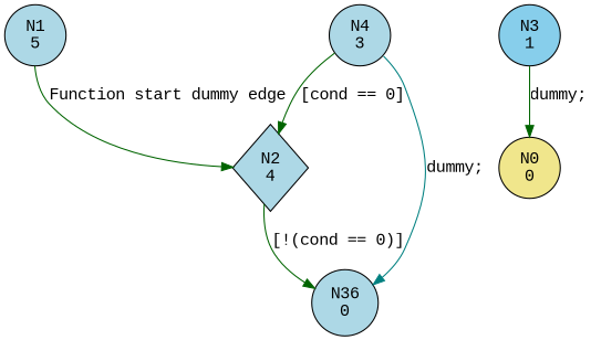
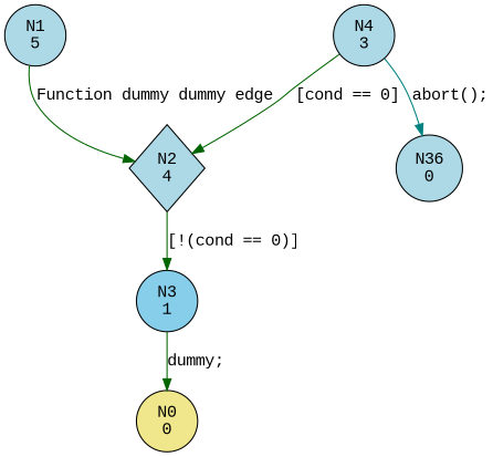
  digraph {
    fontname="Liberation Mono"
    node [fillcolor=lightblue fontname="Liberation Mono" shape=circle style=filled]
    edge [color=darkgreen fontname="Liberation Mono"]
    n1 [label="N1\n5"]
    n2 [label="N2\n4" shape=diamond]
    n3 [fillcolor=skyblue label="N3\n1"]
    n4 [label="N4\n3"]
    n5 [label="N36\n0"]
    n6 [fillcolor=khaki label="N0\n0"]
-   n1 -> n2 [label="Function start dummy edge"]
-   n2 -> n5 [label="[!(cond == 0)]"]
+   n1 -> n2 [label="Function dummy dummy edge"]
+   n2 -> n3 [label="[!(cond == 0)]"]
    n3 -> n6 [label="dummy;"]
    n4 -> n2 [label="[cond == 0]"]
-   n4 -> n5 [color=teal label="dummy;"]
+   n4 -> n5 [color=teal label="abort();"]
  }
